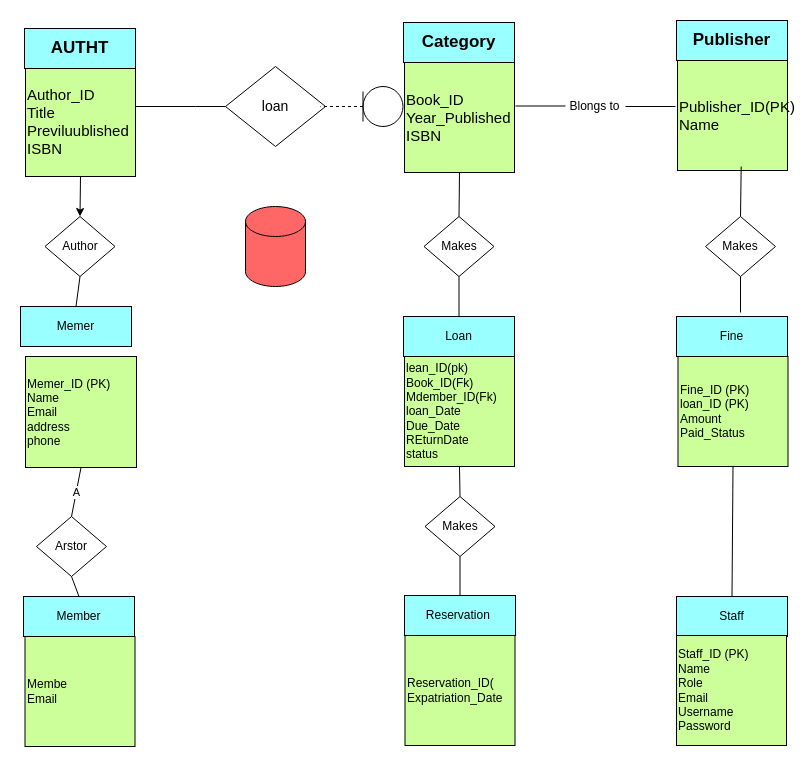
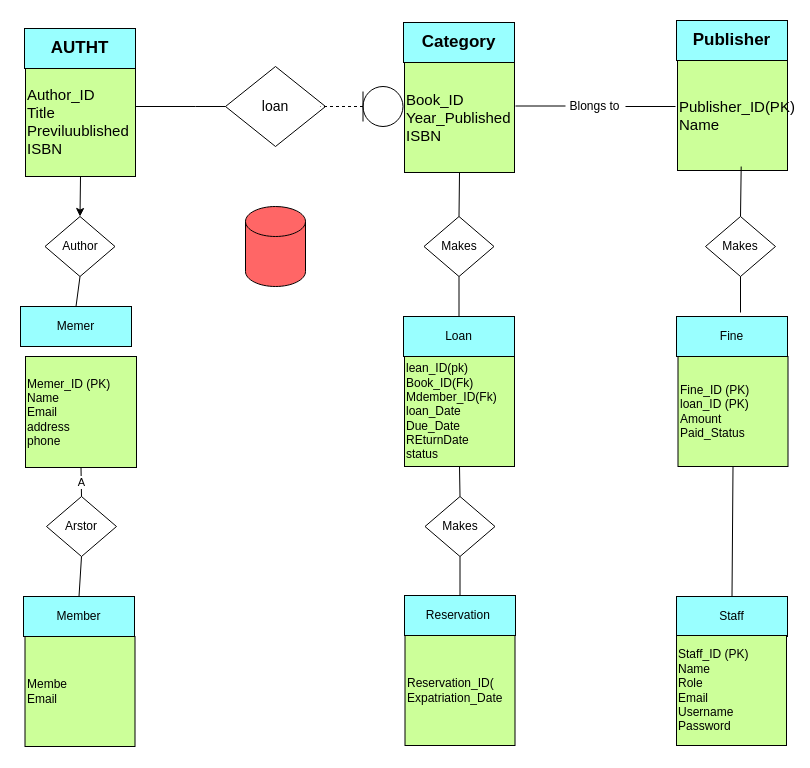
  <mxCell id="0" />
  <mxCell id="1" parent="0" />
  <mxCell id="2" value="&lt;font style=&quot;font-size: 14px;&quot;&gt;loan&lt;/font&gt;" style="rhombus;whiteSpace=wrap;html=1;" parent="1" vertex="1"><mxGeometry x="225" y="66" width="100" height="80" as="geometry" /></mxCell>
  <mxCell id="3" value="&lt;font style=&quot;font-size: 15px;&quot;&gt;Author_ID&lt;/font&gt;&lt;div&gt;&lt;font style=&quot;font-size: 15px;&quot;&gt;Title&lt;/font&gt;&lt;/div&gt;&lt;div&gt;&lt;font style=&quot;font-size: 15px;&quot;&gt;Previluublished&lt;/font&gt;&lt;/div&gt;&lt;div&gt;&lt;font style=&quot;font-size: 15px;&quot;&gt;ISBN&lt;/font&gt;&lt;/div&gt;" style="whiteSpace=wrap;html=1;aspect=fixed;align=left;fillColor=#CCFF99;" parent="1" vertex="1"><mxGeometry x="25" y="66" width="110" height="110" as="geometry" /></mxCell>
  <mxCell id="4" value="&lt;b&gt;&lt;font style=&quot;font-size: 17px;&quot;&gt;AUTHT&lt;/font&gt;&lt;/b&gt;" style="rounded=0;whiteSpace=wrap;html=1;fillColor=#99FFFF;" parent="1" vertex="1"><mxGeometry x="24" y="28" width="111" height="40" as="geometry" /></mxCell>
  <mxCell id="5" value="" style="endArrow=none;html=1;rounded=0;" parent="1" edge="1"><mxGeometry width="50" height="50" relative="1" as="geometry"><mxPoint x="135" y="106" as="sourcePoint" /><mxPoint x="225" y="106" as="targetPoint" /><Array as="points"><mxPoint x="195" y="106" /></Array></mxGeometry></mxCell>
  <mxCell id="6" value="" style="shape=umlLifeline;perimeter=lifelinePerimeter;whiteSpace=wrap;html=1;container=1;dropTarget=0;collapsible=0;recursiveResize=0;outlineConnect=0;portConstraint=eastwest;newEdgeStyle={&quot;curved&quot;:0,&quot;rounded&quot;:0};participant=umlEntity;rotation=90;size=40;" parent="1" vertex="1"><mxGeometry x="341.25" y="64.75" width="40" height="82.5" as="geometry" /></mxCell>
  <mxCell id="7" value="&lt;span style=&quot;font-size: 15px;&quot;&gt;Book_ID&lt;/span&gt;&lt;div&gt;&lt;span style=&quot;font-size: 15px;&quot;&gt;Year_Published&lt;/span&gt;&lt;/div&gt;&lt;div&gt;&lt;span style=&quot;font-size: 15px;&quot;&gt;ISBN&lt;/span&gt;&lt;/div&gt;" style="whiteSpace=wrap;html=1;aspect=fixed;align=left;fillColor=#CCFF99;" parent="1" vertex="1"><mxGeometry x="404" y="62" width="110" height="110" as="geometry" /></mxCell>
  <mxCell id="8" value="&lt;span style=&quot;font-size: 17px;&quot;&gt;&lt;b&gt;Category&lt;/b&gt;&lt;/span&gt;" style="rounded=0;whiteSpace=wrap;html=1;fillColor=#99FFFF;" parent="1" vertex="1"><mxGeometry x="403" y="22" width="111" height="40" as="geometry" /></mxCell>
  <mxCell id="9" value="" style="shape=cylinder3;whiteSpace=wrap;html=1;boundedLbl=1;backgroundOutline=1;size=15;fillColor=#FF6666;" parent="1" vertex="1"><mxGeometry x="245" y="206" width="60" height="80" as="geometry" /></mxCell>
  <mxCell id="10" value="" style="endArrow=none;html=1;rounded=0;" parent="1" edge="1"><mxGeometry width="50" height="50" relative="1" as="geometry"><mxPoint x="515" y="105.5" as="sourcePoint" /><mxPoint x="565" y="105.5" as="targetPoint" /></mxGeometry></mxCell>
  <mxCell id="11" value="Blongs to" style="text;html=1;align=center;verticalAlign=middle;resizable=0;points=[];autosize=1;strokeColor=none;fillColor=none;" parent="1" vertex="1"><mxGeometry x="559" y="91" width="70" height="30" as="geometry" /></mxCell>
  <mxCell id="12" value="" style="endArrow=none;html=1;rounded=0;" parent="1" edge="1"><mxGeometry width="50" height="50" relative="1" as="geometry"><mxPoint x="625" y="106" as="sourcePoint" /><mxPoint x="675" y="106" as="targetPoint" /></mxGeometry></mxCell>
  <mxCell id="13" value="&lt;span style=&quot;font-size: 15px;&quot;&gt;Publisher_ID(PK)&lt;/span&gt;&lt;div&gt;&lt;span style=&quot;font-size: 15px;&quot;&gt;Name&lt;/span&gt;&lt;/div&gt;" style="whiteSpace=wrap;html=1;aspect=fixed;align=left;fillColor=#CCFF99;" parent="1" vertex="1"><mxGeometry x="677" y="60" width="110" height="110" as="geometry" /></mxCell>
  <mxCell id="14" value="&lt;span style=&quot;font-size: 17px;&quot;&gt;&lt;b&gt;Publisher&lt;/b&gt;&lt;/span&gt;" style="rounded=0;whiteSpace=wrap;html=1;fillColor=#99FFFF;" parent="1" vertex="1"><mxGeometry x="676" y="20" width="111" height="40" as="geometry" /></mxCell>
  <mxCell id="15" value="Memer" style="rounded=0;whiteSpace=wrap;html=1;fillColor=#99FFFF;" parent="1" vertex="1"><mxGeometry x="20" y="306" width="111" height="40" as="geometry" /></mxCell>
  <mxCell id="16" value="Author" style="rhombus;whiteSpace=wrap;html=1;" parent="1" vertex="1"><mxGeometry x="44.5" y="216" width="70" height="60" as="geometry" /></mxCell>
  <mxCell id="17" value="Memer_ID (PK)&lt;div&gt;Name&lt;/div&gt;&lt;div&gt;Email&lt;/div&gt;&lt;div&gt;address&lt;/div&gt;&lt;div&gt;phone&lt;/div&gt;" style="whiteSpace=wrap;html=1;aspect=fixed;align=left;fillColor=#CCFF99;" parent="1" vertex="1"><mxGeometry x="25" y="356" width="111" height="111" as="geometry" /></mxCell>
  <mxCell id="18" value="Member" style="rounded=0;whiteSpace=wrap;html=1;fillColor=#99FFFF;" parent="1" vertex="1"><mxGeometry x="23" y="596" width="111" height="40" as="geometry" /></mxCell>
  <mxCell id="19" value="Membe&lt;div&gt;Email&lt;/div&gt;" style="whiteSpace=wrap;html=1;aspect=fixed;align=left;fillColor=#CCFF99;" parent="1" vertex="1"><mxGeometry x="24.5" y="636" width="110" height="110" as="geometry" /></mxCell>
- <mxCell id="20" value="Arstor" style="rhombus;whiteSpace=wrap;html=1;" parent="1" vertex="1"><mxGeometry x="36" y="516" width="70" height="60" as="geometry" /></mxCell>
+ <mxCell id="20" value="Arstor" style="rhombus;whiteSpace=wrap;html=1;" parent="1" vertex="1"><mxGeometry x="46" y="496" width="70" height="60" as="geometry" /></mxCell>
  <mxCell id="21" value="" style="endArrow=classic;html=1;rounded=0;exitX=0.5;exitY=1;exitDx=0;exitDy=0;entryX=0.5;entryY=0;entryDx=0;entryDy=0;" parent="1" source="3" target="16" edge="1"><mxGeometry width="50" height="50" relative="1" as="geometry"><mxPoint x="136" y="206" as="sourcePoint" /><mxPoint x="226" y="206" as="targetPoint" /><Array as="points" /></mxGeometry></mxCell>
  <mxCell id="22" value="" style="endArrow=none;html=1;rounded=0;entryX=0.579;entryY=0.964;entryDx=0;entryDy=0;exitX=0.5;exitY=0;exitDx=0;exitDy=0;entryPerimeter=0;" parent="1" source="28" target="13" edge="1"><mxGeometry width="50" height="50" relative="1" as="geometry"><mxPoint x="495" y="456" as="sourcePoint" /><mxPoint x="565" y="446" as="targetPoint" /><Array as="points" /></mxGeometry></mxCell>
  <mxCell id="23" value="" style="endArrow=none;html=1;rounded=0;exitX=0.5;exitY=1;exitDx=0;exitDy=0;entryX=0.5;entryY=0;entryDx=0;entryDy=0;" parent="1" source="16" target="15" edge="1"><mxGeometry width="50" height="50" relative="1" as="geometry"><mxPoint x="185" y="236" as="sourcePoint" /><mxPoint x="255" y="226" as="targetPoint" /><Array as="points" /></mxGeometry></mxCell>
  <mxCell id="24" value="A" style="endArrow=none;html=1;rounded=0;exitX=0.5;exitY=1;exitDx=0;exitDy=0;entryX=0.5;entryY=0;entryDx=0;entryDy=0;" parent="1" source="17" target="20" edge="1"><mxGeometry width="50" height="50" relative="1" as="geometry"><mxPoint x="205" y="551" as="sourcePoint" /><mxPoint x="275" y="541" as="targetPoint" /><Array as="points" /></mxGeometry></mxCell>
  <mxCell id="25" value="" style="endArrow=none;html=1;rounded=0;exitX=0.5;exitY=1;exitDx=0;exitDy=0;entryX=0.5;entryY=0;entryDx=0;entryDy=0;" parent="1" source="20" target="18" edge="1"><mxGeometry width="50" height="50" relative="1" as="geometry"><mxPoint x="205" y="551" as="sourcePoint" /><mxPoint x="275" y="541" as="targetPoint" /><Array as="points" /></mxGeometry></mxCell>
  <mxCell id="26" value="Fine" style="rounded=0;whiteSpace=wrap;html=1;fillColor=#99FFFF;" parent="1" vertex="1"><mxGeometry x="676" y="316" width="111" height="40" as="geometry" /></mxCell>
  <mxCell id="27" value="Fine_ID (PK)&lt;div&gt;loan_ID (PK)&lt;/div&gt;&lt;div&gt;Amount&lt;/div&gt;&lt;div&gt;Paid_Status&lt;/div&gt;" style="whiteSpace=wrap;html=1;aspect=fixed;align=left;fillColor=#CCFF99;" parent="1" vertex="1"><mxGeometry x="677.5" y="356" width="110" height="110" as="geometry" /></mxCell>
  <mxCell id="28" value="Makes" style="rhombus;whiteSpace=wrap;html=1;" parent="1" vertex="1"><mxGeometry x="705" y="216" width="70" height="60" as="geometry" /></mxCell>
  <mxCell id="29" value="" style="endArrow=none;html=1;rounded=0;entryX=0.5;entryY=1;entryDx=0;entryDy=0;" parent="1" target="28" edge="1"><mxGeometry width="50" height="50" relative="1" as="geometry"><mxPoint x="740" y="312" as="sourcePoint" /><mxPoint x="629" y="285.5" as="targetPoint" /><Array as="points" /></mxGeometry></mxCell>
  <mxCell id="30" value="Staff" style="rounded=0;whiteSpace=wrap;html=1;fillColor=#99FFFF;" parent="1" vertex="1"><mxGeometry x="676" y="596" width="111" height="40" as="geometry" /></mxCell>
  <mxCell id="31" value="Staff_ID (PK)&lt;div&gt;Name&lt;/div&gt;&lt;div&gt;Role&lt;/div&gt;&lt;div&gt;Email&lt;/div&gt;&lt;div&gt;Username&lt;/div&gt;&lt;div&gt;Password&lt;/div&gt;" style="whiteSpace=wrap;html=1;aspect=fixed;align=left;fillColor=#CCFF99;" parent="1" vertex="1"><mxGeometry x="676" y="635" width="110" height="110" as="geometry" /></mxCell>
  <mxCell id="32" value="" style="endArrow=none;html=1;rounded=0;exitX=0.5;exitY=1;exitDx=0;exitDy=0;entryX=0.5;entryY=0;entryDx=0;entryDy=0;" parent="1" source="27" target="30" edge="1"><mxGeometry width="50" height="50" relative="1" as="geometry"><mxPoint x="785" y="506" as="sourcePoint" /><mxPoint x="885" y="496" as="targetPoint" /><Array as="points" /></mxGeometry></mxCell>
  <mxCell id="33" value="Loan" style="rounded=0;whiteSpace=wrap;html=1;fillColor=#99FFFF;" vertex="1" parent="1"><mxGeometry x="403" y="316" width="111" height="40" as="geometry" /></mxCell>
  <mxCell id="34" value="lean_ID(pk)&lt;div&gt;Book_ID(Fk)&lt;/div&gt;&lt;div&gt;Mdember_ID(Fk)&lt;/div&gt;&lt;div&gt;loan_Date&lt;/div&gt;&lt;div&gt;Due_Date&lt;/div&gt;&lt;div&gt;REturnDate&lt;/div&gt;&lt;div&gt;status&lt;/div&gt;" style="whiteSpace=wrap;html=1;aspect=fixed;align=left;fillColor=#CCFF99;" vertex="1" parent="1"><mxGeometry x="404" y="356" width="110" height="110" as="geometry" /></mxCell>
  <mxCell id="35" value="Reservation&amp;nbsp;" style="rounded=0;whiteSpace=wrap;html=1;fillColor=#99FFFF;" vertex="1" parent="1"><mxGeometry x="404" y="595" width="111" height="40" as="geometry" /></mxCell>
  <mxCell id="36" value="Reservation_ID(&lt;div&gt;Expatriation_Date&lt;/div&gt;" style="whiteSpace=wrap;html=1;aspect=fixed;align=left;fillColor=#CCFF99;" vertex="1" parent="1"><mxGeometry x="404.5" y="635" width="110" height="110" as="geometry" /></mxCell>
  <mxCell id="37" value="Makes" style="rhombus;whiteSpace=wrap;html=1;" vertex="1" parent="1"><mxGeometry x="423.5" y="216" width="70" height="60" as="geometry" /></mxCell>
  <mxCell id="38" value="" style="endArrow=none;html=1;rounded=0;entryX=0.5;entryY=1;entryDx=0;entryDy=0;exitX=0.5;exitY=0;exitDx=0;exitDy=0;" edge="1" parent="1" source="37" target="7"><mxGeometry width="50" height="50" relative="1" as="geometry"><mxPoint x="750" y="226" as="sourcePoint" /><mxPoint x="751" y="176" as="targetPoint" /><Array as="points" /></mxGeometry></mxCell>
  <mxCell id="39" value="" style="endArrow=none;html=1;rounded=0;entryX=0.5;entryY=0;entryDx=0;entryDy=0;exitX=0.5;exitY=1;exitDx=0;exitDy=0;" edge="1" parent="1" source="37" target="33"><mxGeometry width="50" height="50" relative="1" as="geometry"><mxPoint x="469" y="226" as="sourcePoint" /><mxPoint x="469" y="182" as="targetPoint" /><Array as="points" /></mxGeometry></mxCell>
  <mxCell id="40" value="" style="endArrow=none;html=1;rounded=0;exitX=0.5;exitY=1;exitDx=0;exitDy=0;entryX=0.5;entryY=0;entryDx=0;entryDy=0;" edge="1" parent="1" source="34" target="42"><mxGeometry width="50" height="50" relative="1" as="geometry"><mxPoint x="743" y="476" as="sourcePoint" /><mxPoint x="475" y="486" as="targetPoint" /><Array as="points" /></mxGeometry></mxCell>
  <mxCell id="41" value="" style="endArrow=none;html=1;rounded=0;exitX=0.5;exitY=1;exitDx=0;exitDy=0;entryX=0.5;entryY=0;entryDx=0;entryDy=0;" edge="1" parent="1" source="42" target="35"><mxGeometry width="50" height="50" relative="1" as="geometry"><mxPoint x="475" y="556" as="sourcePoint" /><mxPoint x="469" y="605" as="targetPoint" /><Array as="points" /></mxGeometry></mxCell>
  <mxCell id="42" value="Makes" style="rhombus;whiteSpace=wrap;html=1;" vertex="1" parent="1"><mxGeometry x="424.5" y="496" width="70" height="60" as="geometry" /></mxCell>
